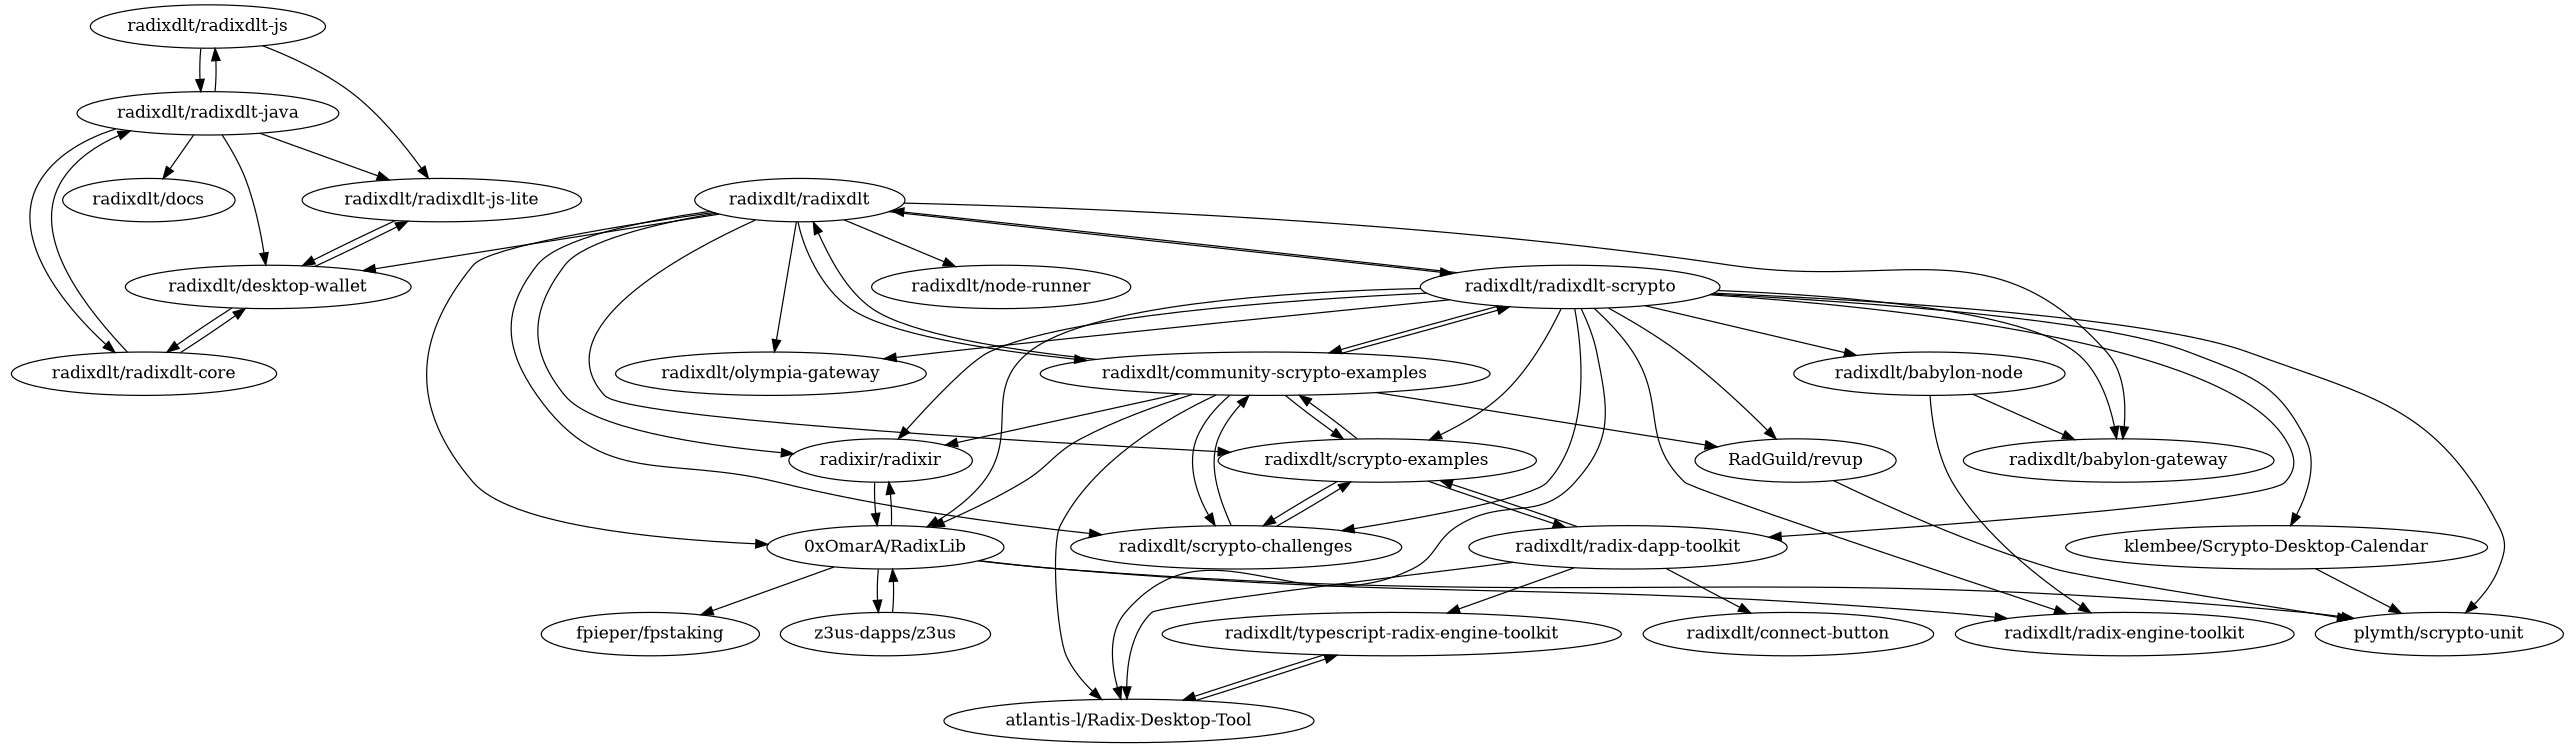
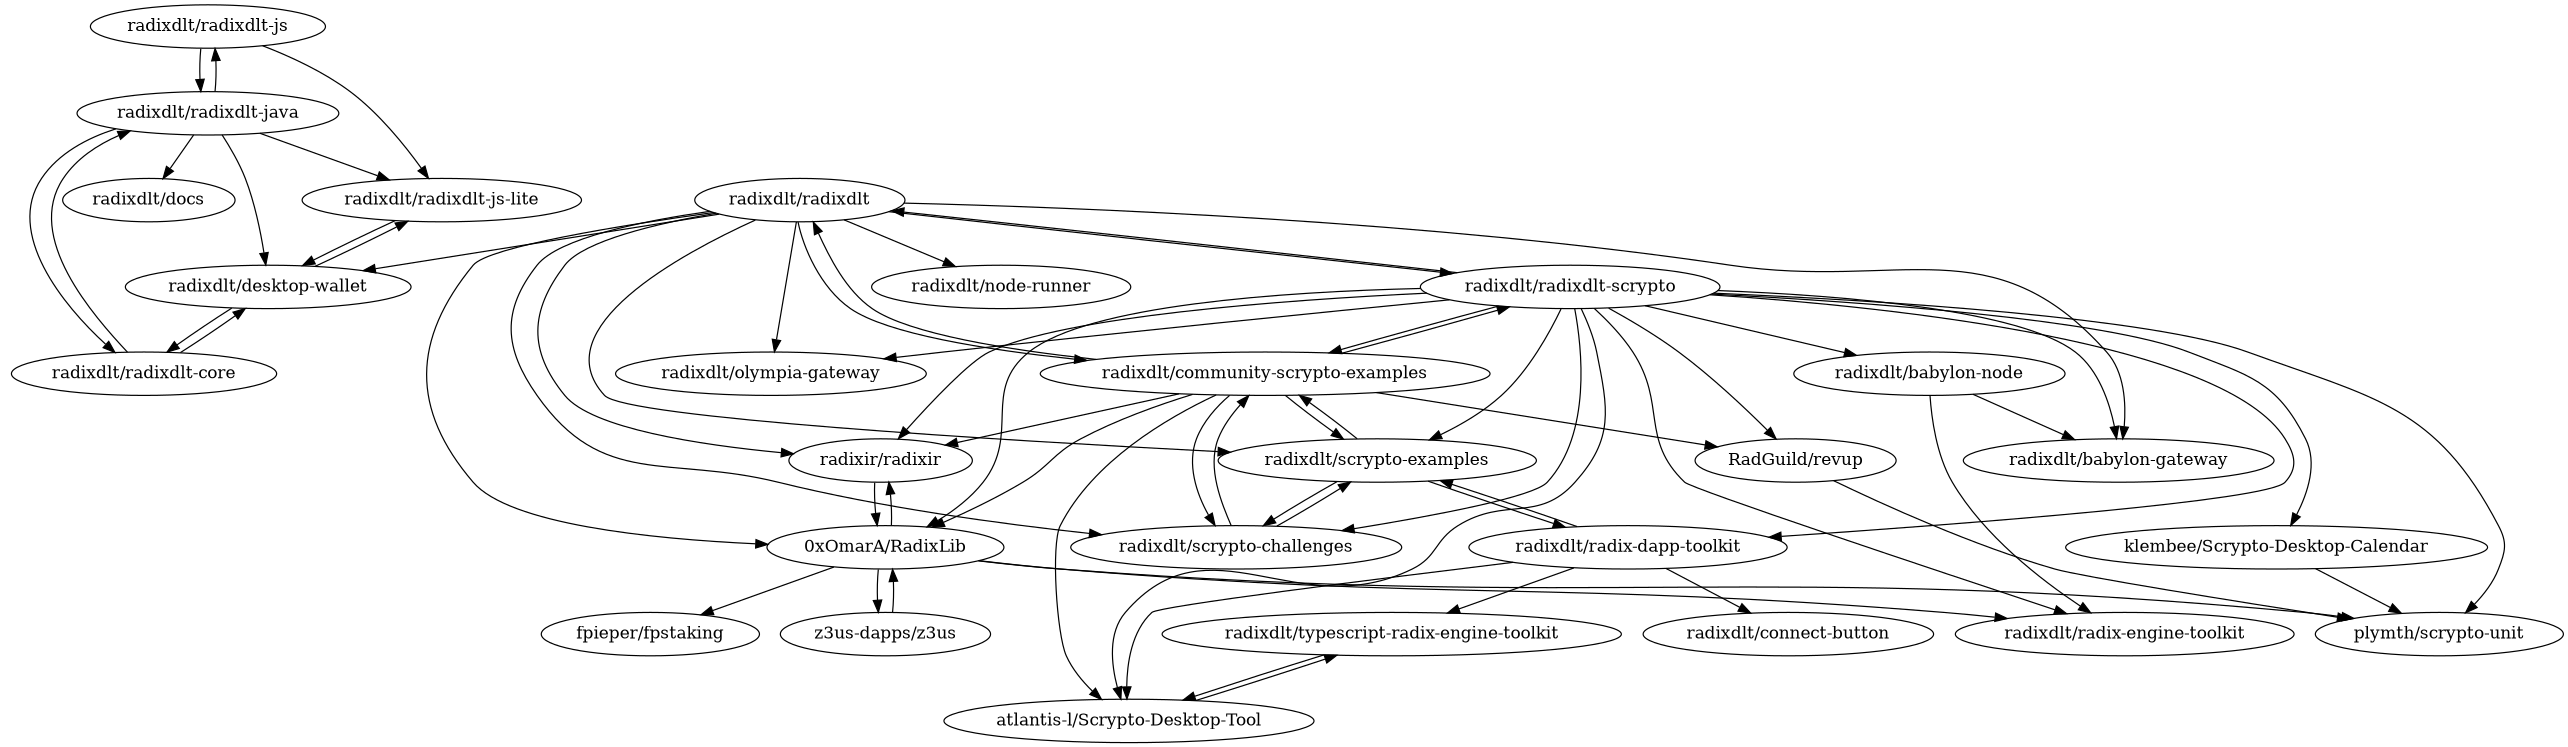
  digraph {
    "radixdlt/radixdlt-js" [l="2.718,45.769"]
    "radixdlt/radixdlt-java" [l="2.738,45.771"]
    "radixdlt/radixdlt-js-lite" [l="2.741,45.759"]
    "radixdlt/radixdlt-core" [l="2.761,45.776"]
    "radixdlt/desktop-wallet" [l="2.761,45.764"]
    "radixdlt/docs" [l="2.72,45.755"]
    "radixdlt/radixdlt-scrypto" [l="2.83,45.782"]
    "radixdlt/community-scrypto-examples" [l="2.82,45.771"]
    "radixdlt/radixdlt" [l="2.799,45.773"]
    "radixdlt/scrypto-examples" [l="2.822,45.757"]
    "0xOmarA/RadixLib" [l="2.806,45.795"]
    "radixdlt/scrypto-challenges" [l="2.833,45.764"]
    "radixdlt/babylon-node" [l="2.837,45.805"]
    n14 [l="2.859,45.795" label="klembee/Scrypto-Desktop-Calendar"]
    "radixdlt/radix-dapp-toolkit" [l="2.844,45.755"]
-   "atlantis-l/Radix-Desktop-Tool" [l="2.851,45.767"]
+   "atlantis-l/Radix-Desktop-Tool" [l="2.851,45.767" label="atlantis-l/Scrypto-Desktop-Tool"]
    "RadGuild/revup" [l="2.85,45.782"]
    "radixir/radixir" [l="2.808,45.784"]
    "radixdlt/olympia-gateway" [l="2.806,45.762"]
    "radixdlt/radix-engine-toolkit" [l="2.82,45.804"]
    "plymth/scrypto-unit" [l="2.839,45.795"]
    "radixdlt/babylon-gateway" [l="2.819,45.793"]
    "radixdlt/node-runner" [l="2.785,45.759"]
    "z3us-dapps/z3us" [l="2.788,45.804"]
    "fpieper/fpstaking" [l="2.8,45.815"]
    "radixdlt/connect-button" [l="2.857,45.742"]
    "radixdlt/typescript-radix-engine-toolkit" [l="2.866,45.758"]
    "radixdlt/radixdlt-js" -> "radixdlt/radixdlt-java"
    "radixdlt/radixdlt-js" -> "radixdlt/radixdlt-js-lite"
    "radixdlt/radixdlt-java" -> "radixdlt/radixdlt-js"
    "radixdlt/radixdlt-java" -> "radixdlt/radixdlt-js-lite"
    "radixdlt/radixdlt-java" -> "radixdlt/radixdlt-core"
    "radixdlt/radixdlt-java" -> "radixdlt/desktop-wallet"
    "radixdlt/radixdlt-java" -> "radixdlt/docs"
    "radixdlt/radixdlt-js-lite" -> "radixdlt/desktop-wallet"
    "radixdlt/radixdlt-core" -> "radixdlt/radixdlt-java"
    "radixdlt/radixdlt-core" -> "radixdlt/desktop-wallet"
    "radixdlt/desktop-wallet" -> "radixdlt/radixdlt-js-lite"
    "radixdlt/desktop-wallet" -> "radixdlt/radixdlt-core"
    "radixdlt/radixdlt-scrypto" -> "radixdlt/community-scrypto-examples"
    "radixdlt/radixdlt-scrypto" -> "radixdlt/radixdlt"
    "radixdlt/radixdlt-scrypto" -> "radixdlt/scrypto-examples"
    "radixdlt/radixdlt-scrypto" -> "0xOmarA/RadixLib"
    "radixdlt/radixdlt-scrypto" -> "radixdlt/scrypto-challenges"
    "radixdlt/radixdlt-scrypto" -> "radixdlt/babylon-node"
    "radixdlt/radixdlt-scrypto" -> n14
    "radixdlt/radixdlt-scrypto" -> "radixdlt/radix-dapp-toolkit"
    "radixdlt/radixdlt-scrypto" -> "atlantis-l/Radix-Desktop-Tool"
    "radixdlt/radixdlt-scrypto" -> "RadGuild/revup"
    "radixdlt/radixdlt-scrypto" -> "radixir/radixir"
    "radixdlt/radixdlt-scrypto" -> "radixdlt/olympia-gateway"
    "radixdlt/radixdlt-scrypto" -> "radixdlt/radix-engine-toolkit"
    "radixdlt/radixdlt-scrypto" -> "plymth/scrypto-unit"
    "radixdlt/radixdlt-scrypto" -> "radixdlt/babylon-gateway"
    "radixdlt/community-scrypto-examples" -> "radixdlt/radixdlt-scrypto"
    "radixdlt/community-scrypto-examples" -> "radixdlt/radixdlt"
    "radixdlt/community-scrypto-examples" -> "radixdlt/scrypto-examples"
    "radixdlt/community-scrypto-examples" -> "0xOmarA/RadixLib"
    "radixdlt/community-scrypto-examples" -> "radixdlt/scrypto-challenges"
    "radixdlt/community-scrypto-examples" -> "atlantis-l/Radix-Desktop-Tool"
    "radixdlt/community-scrypto-examples" -> "RadGuild/revup"
    "radixdlt/community-scrypto-examples" -> "radixir/radixir"
    "radixdlt/radixdlt" -> "radixdlt/desktop-wallet"
    "radixdlt/radixdlt" -> "radixdlt/radixdlt-scrypto"
    "radixdlt/radixdlt" -> "radixdlt/community-scrypto-examples"
    "radixdlt/radixdlt" -> "radixdlt/scrypto-examples"
    "radixdlt/radixdlt" -> "0xOmarA/RadixLib"
    "radixdlt/radixdlt" -> "radixdlt/scrypto-challenges"
    "radixdlt/radixdlt" -> "radixir/radixir"
    "radixdlt/radixdlt" -> "radixdlt/olympia-gateway"
    "radixdlt/radixdlt" -> "radixdlt/babylon-gateway"
    "radixdlt/radixdlt" -> "radixdlt/node-runner"
    "radixdlt/scrypto-examples" -> "radixdlt/community-scrypto-examples"
    "radixdlt/scrypto-examples" -> "radixdlt/scrypto-challenges"
    "radixdlt/scrypto-examples" -> "radixdlt/radix-dapp-toolkit"
    "0xOmarA/RadixLib" -> "radixir/radixir"
    "0xOmarA/RadixLib" -> "radixdlt/radix-engine-toolkit"
    "0xOmarA/RadixLib" -> "plymth/scrypto-unit"
    "0xOmarA/RadixLib" -> "z3us-dapps/z3us"
    "0xOmarA/RadixLib" -> "fpieper/fpstaking"
    "radixdlt/scrypto-challenges" -> "radixdlt/community-scrypto-examples"
    "radixdlt/scrypto-challenges" -> "radixdlt/scrypto-examples"
    "radixdlt/babylon-node" -> "radixdlt/radix-engine-toolkit"
    "radixdlt/babylon-node" -> "radixdlt/babylon-gateway"
    n14 -> "plymth/scrypto-unit"
    "radixdlt/radix-dapp-toolkit" -> "radixdlt/scrypto-examples"
    "radixdlt/radix-dapp-toolkit" -> "atlantis-l/Radix-Desktop-Tool"
    "radixdlt/radix-dapp-toolkit" -> "radixdlt/connect-button"
    "radixdlt/radix-dapp-toolkit" -> "radixdlt/typescript-radix-engine-toolkit"
    "atlantis-l/Radix-Desktop-Tool" -> "radixdlt/typescript-radix-engine-toolkit"
    "RadGuild/revup" -> "plymth/scrypto-unit"
    "radixir/radixir" -> "0xOmarA/RadixLib"
    "z3us-dapps/z3us" -> "0xOmarA/RadixLib"
    "radixdlt/typescript-radix-engine-toolkit" -> "atlantis-l/Radix-Desktop-Tool"
  }
